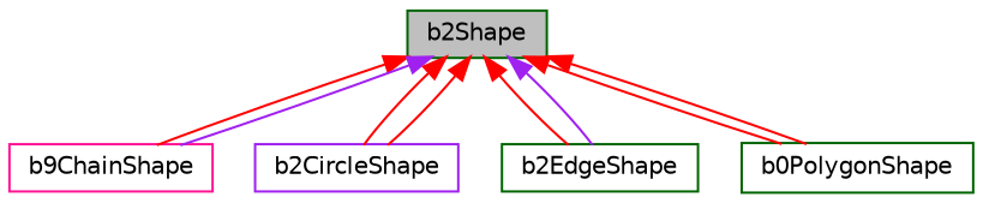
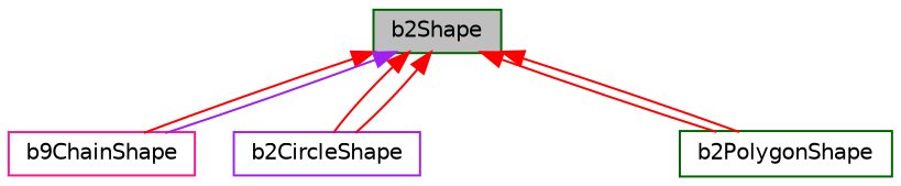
  digraph {
    node [color=darkgreen fillcolor=white fontname=Helvetica fontsize=10 shape=record style=filled]
    edge [color=red dir=back fontname=Helvetica fontsize=10 labelfontname=Helvetica labelfontsize=10 style=solid]
    n1 [fillcolor=grey75 fontcolor=black height=0.2 label=b2Shape width=0.4]
    n2 [color=deeppink height=0.2 label=b9ChainShape width=0.4]
    n3 [color=purple height=0.2 label=b2CircleShape width=0.4]
-   n4 [height=0.2 label=b2EdgeShape width=0.4]
-   n5 [height=0.2 label=b0PolygonShape width=0.4]
+   n5 [height=0.2 label=b2PolygonShape width=0.4]
    n1 -> n2
    n1 -> n2 [color=purple]
    n1 -> n3
    n1 -> n3
-   n1 -> n4
-   n1 -> n4 [color=purple]
    n1 -> n5
    n1 -> n5
  }
